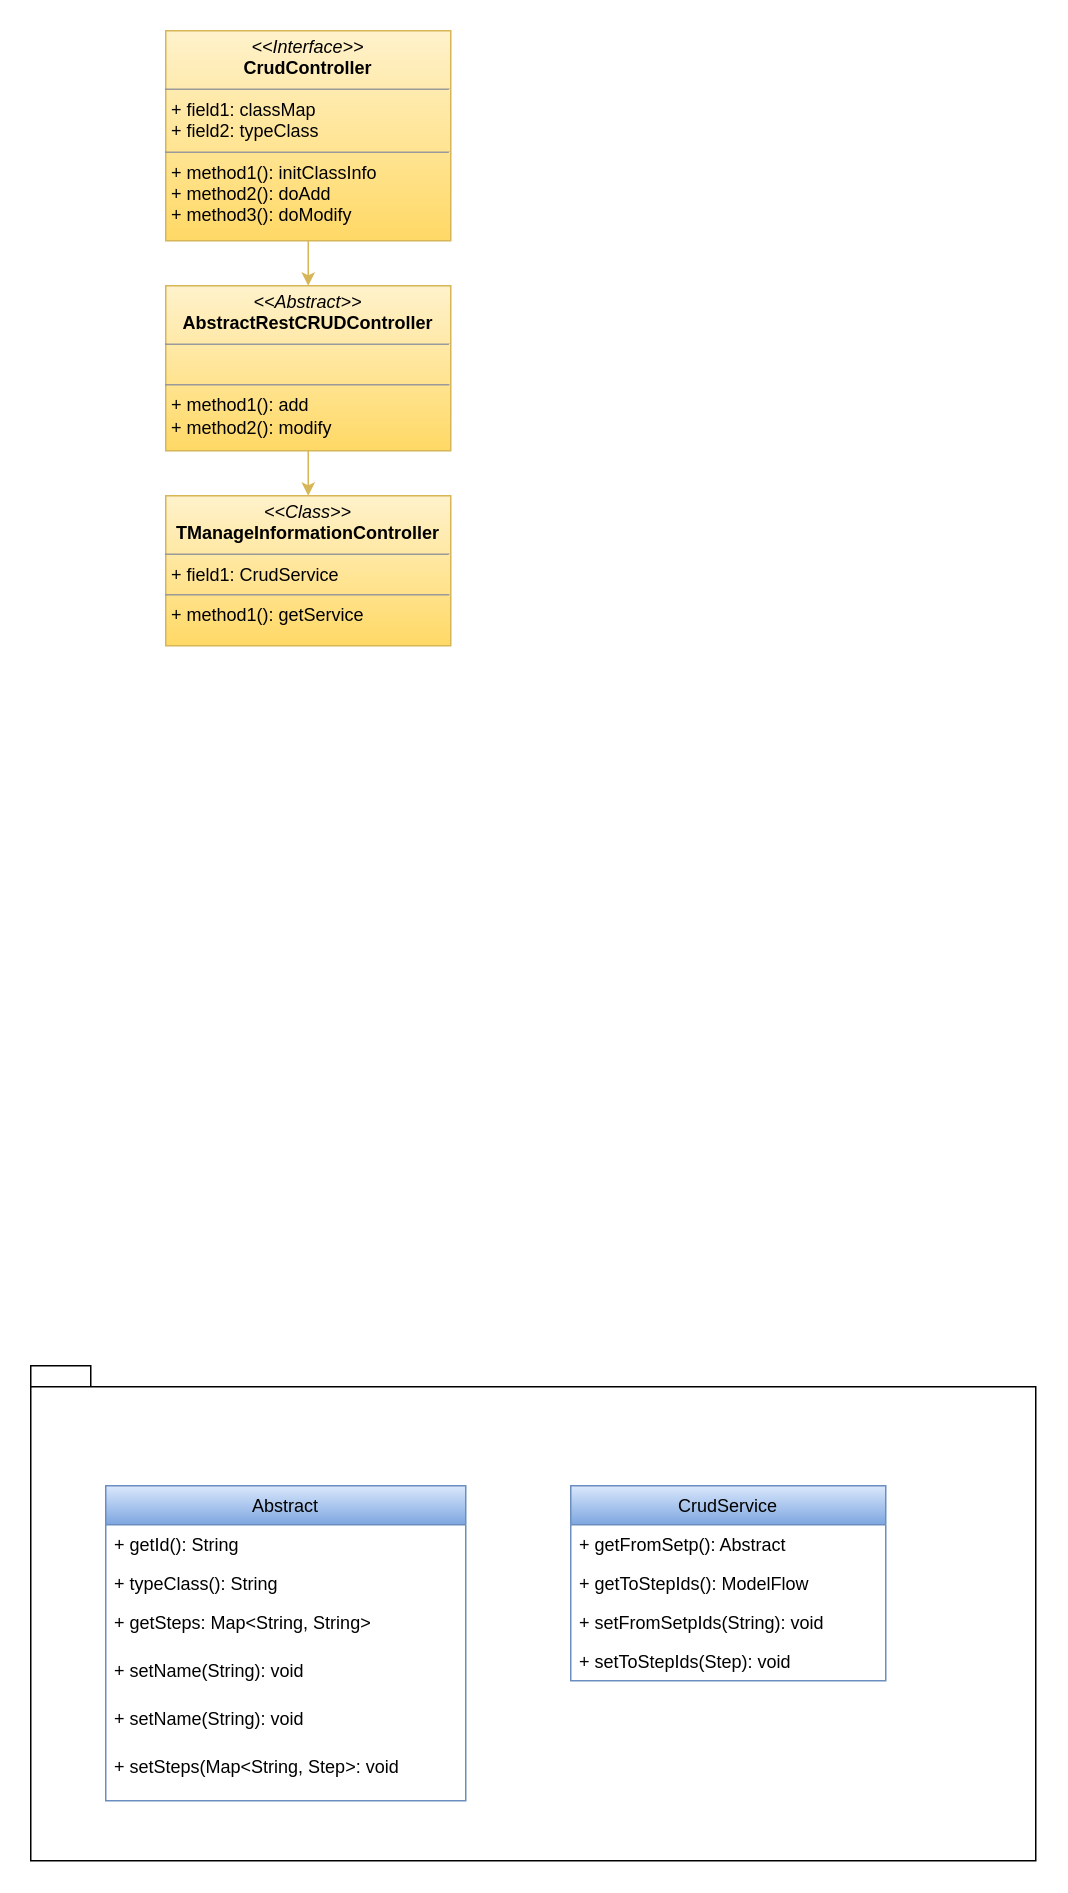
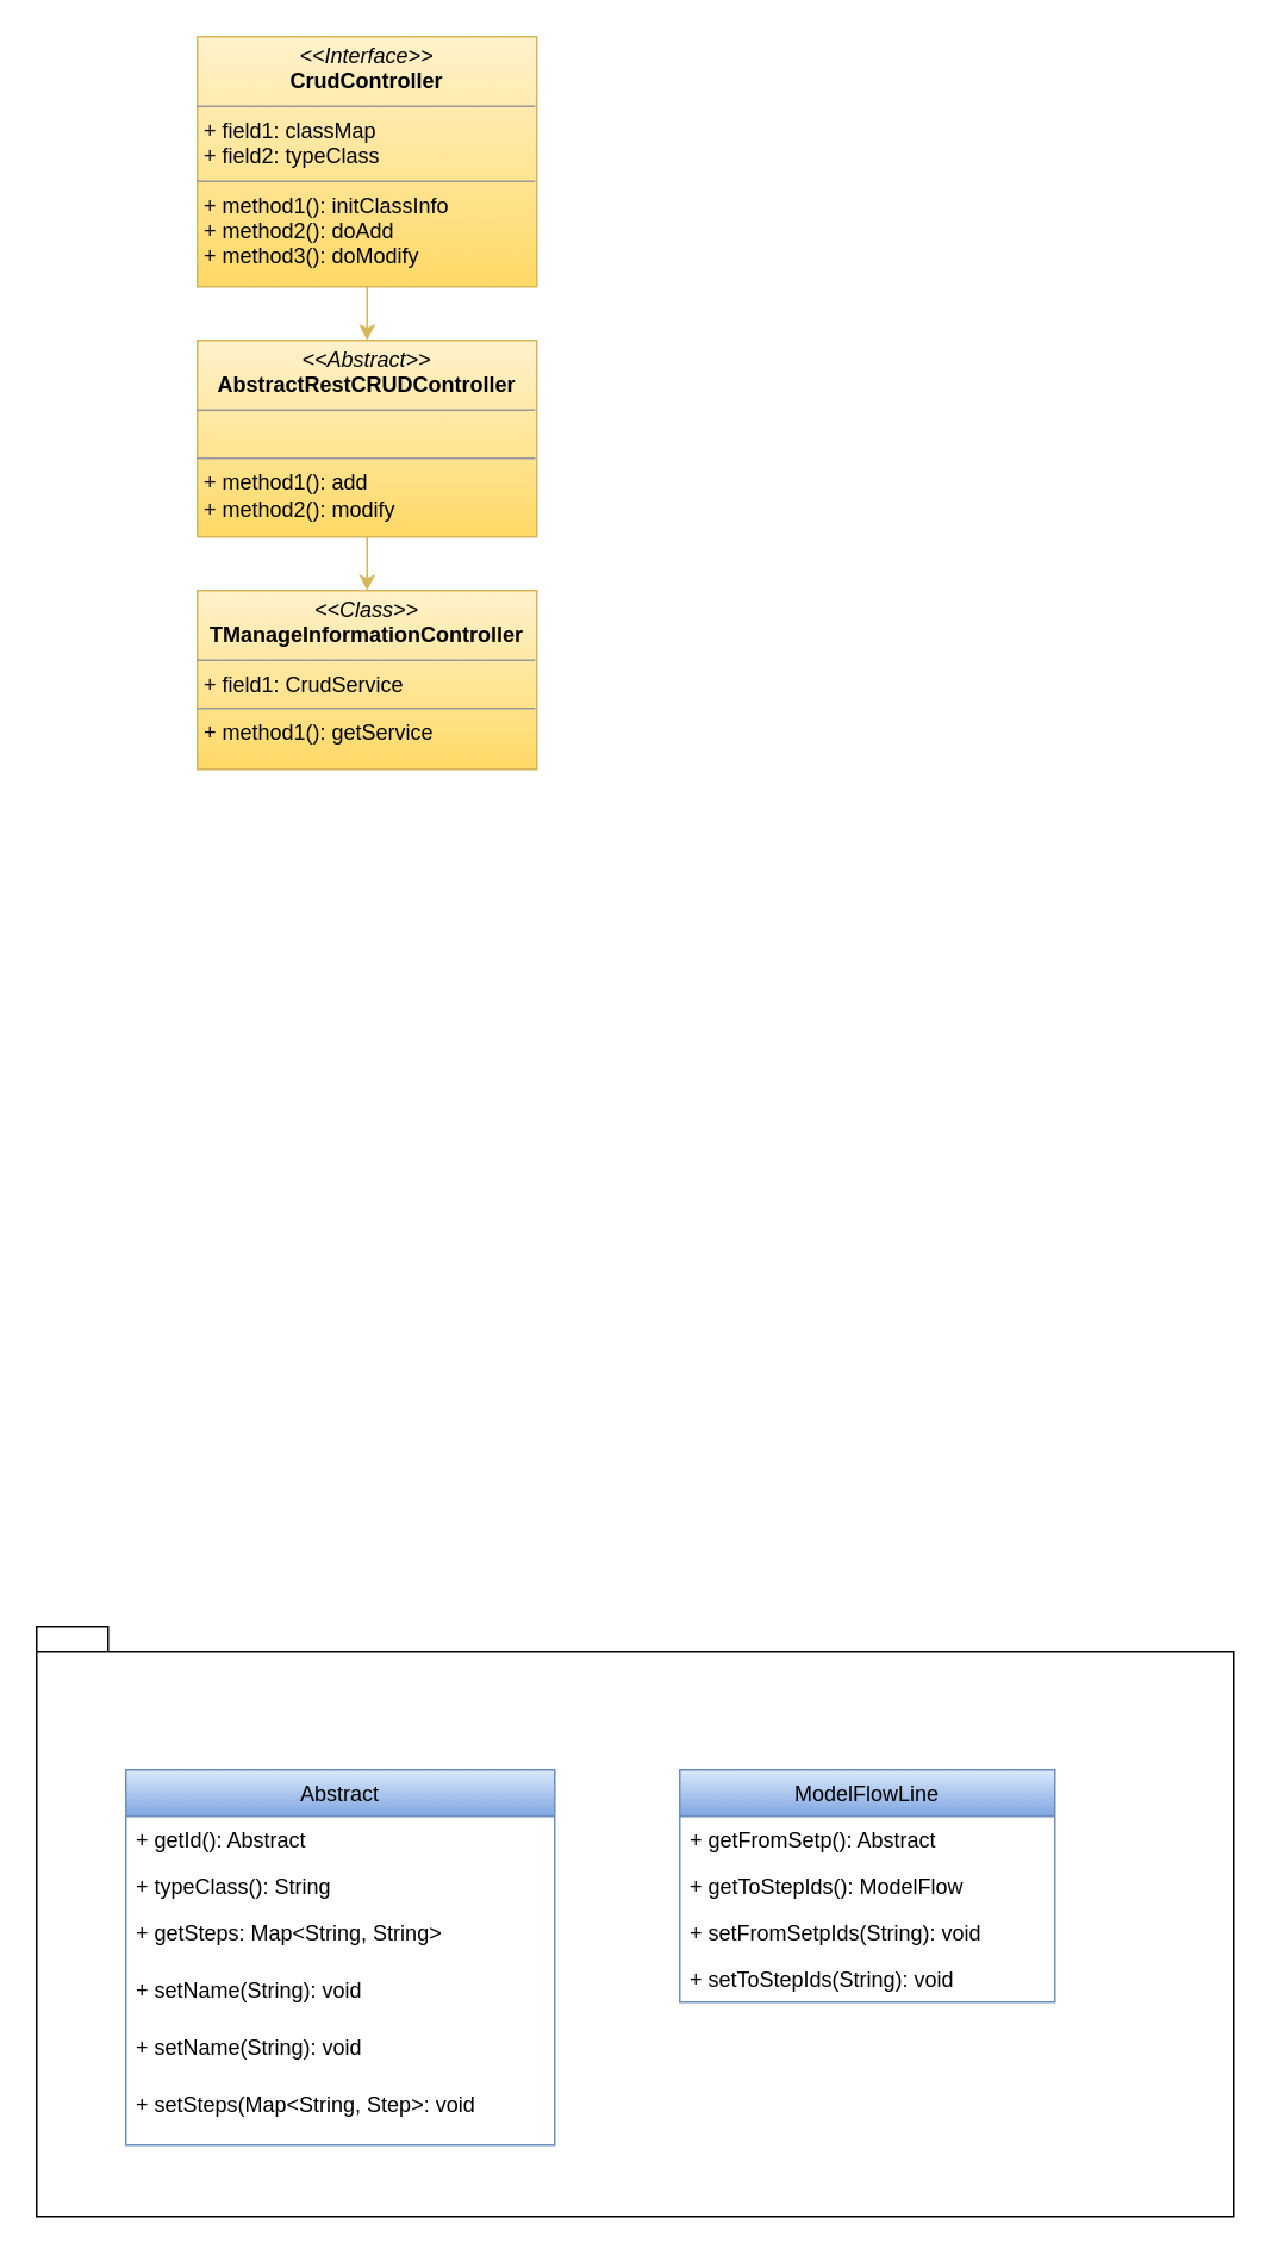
  <mxCell id="0" />
  <mxCell id="1" parent="0" />
  <mxCell id="2" value="" style="shape=folder;fontStyle=1;spacingTop=10;tabWidth=40;tabHeight=14;tabPosition=left;html=1;" vertex="1" parent="1"><mxGeometry x="20" y="910" width="670" height="330" as="geometry" /></mxCell>
  <mxCell id="3" value="" style="edgeStyle=orthogonalEdgeStyle;rounded=0;orthogonalLoop=1;jettySize=auto;html=1;fillColor=#fff2cc;strokeColor=#d6b656;gradientColor=#ffd966;" edge="1" parent="1" source="4" target="6"><mxGeometry relative="1" as="geometry" /></mxCell>
  <mxCell id="4" value="&lt;p style=&quot;margin: 0px ; margin-top: 4px ; text-align: center&quot;&gt;&lt;i&gt;&amp;lt;&amp;lt;Interface&amp;gt;&amp;gt;&lt;/i&gt;&lt;br&gt;&lt;b&gt;CrudController&lt;/b&gt;&lt;br&gt;&lt;/p&gt;&lt;hr size=&quot;1&quot;&gt;&lt;p style=&quot;margin: 0px ; margin-left: 4px&quot;&gt;+ field1: classMap&lt;br&gt;+ field2: typeClass&lt;/p&gt;&lt;hr size=&quot;1&quot;&gt;&lt;p style=&quot;margin: 0px ; margin-left: 4px&quot;&gt;+ method1(): initClassInfo&lt;br&gt;+ method2(): doAdd&lt;/p&gt;&lt;p style=&quot;margin: 0px ; margin-left: 4px&quot;&gt;+ method3(): doModify&lt;br&gt;&lt;/p&gt;" style="verticalAlign=top;align=left;overflow=fill;fontSize=12;fontFamily=Helvetica;html=1;fillColor=#fff2cc;strokeColor=#d6b656;gradientColor=#ffd966;" vertex="1" parent="1"><mxGeometry x="110" y="20" width="190" height="140" as="geometry" /></mxCell>
  <mxCell id="5" value="" style="edgeStyle=orthogonalEdgeStyle;rounded=0;orthogonalLoop=1;jettySize=auto;html=1;fillColor=#fff2cc;strokeColor=#d6b656;gradientColor=#ffd966;" edge="1" parent="1" source="6" target="7"><mxGeometry relative="1" as="geometry" /></mxCell>
  <mxCell id="6" value="&lt;p style=&quot;margin: 0px ; margin-top: 4px ; text-align: center&quot;&gt;&lt;i&gt;&amp;lt;&amp;lt;Abstract&amp;gt;&amp;gt;&lt;/i&gt;&lt;br&gt;&lt;b&gt;AbstractRestCRUDController&lt;/b&gt;&lt;br&gt;&lt;/p&gt;&lt;hr size=&quot;1&quot;&gt;&lt;p style=&quot;margin: 0px ; margin-left: 4px&quot;&gt;&lt;br&gt;&lt;/p&gt;&lt;hr size=&quot;1&quot;&gt;&lt;p style=&quot;margin: 0px ; margin-left: 4px&quot;&gt;+ method1(): add&lt;br&gt;+ method2(): modify&lt;/p&gt;" style="verticalAlign=top;align=left;overflow=fill;fontSize=12;fontFamily=Helvetica;html=1;fillColor=#fff2cc;strokeColor=#d6b656;gradientColor=#ffd966;" vertex="1" parent="1"><mxGeometry x="110" y="190" width="190" height="110" as="geometry" /></mxCell>
  <mxCell id="7" value="&lt;p style=&quot;margin: 0px ; margin-top: 4px ; text-align: center&quot;&gt;&lt;i&gt;&amp;lt;&amp;lt;Class&amp;gt;&amp;gt;&lt;/i&gt;&lt;br&gt;&lt;b&gt;TManageInformationController&lt;/b&gt;&lt;br&gt;&lt;/p&gt;&lt;hr size=&quot;1&quot;&gt;&lt;p style=&quot;margin: 0px ; margin-left: 4px&quot;&gt;+ field1: CrudService&lt;br&gt;&lt;/p&gt;&lt;hr size=&quot;1&quot;&gt;&lt;p style=&quot;margin: 0px ; margin-left: 4px&quot;&gt;+ method1(): getService&lt;br&gt;&lt;/p&gt;" style="verticalAlign=top;align=left;overflow=fill;fontSize=12;fontFamily=Helvetica;html=1;fillColor=#fff2cc;strokeColor=#d6b656;gradientColor=#ffd966;" vertex="1" parent="1"><mxGeometry x="110" y="330" width="190" height="100" as="geometry" /></mxCell>
  <mxCell id="8" value="Abstract" style="swimlane;fontStyle=0;childLayout=stackLayout;horizontal=1;startSize=26;fillColor=#dae8fc;horizontalStack=0;resizeParent=1;resizeParentMax=0;resizeLast=0;collapsible=1;marginBottom=0;gradientColor=#7ea6e0;strokeColor=#6c8ebf;" vertex="1" parent="1"><mxGeometry x="70" y="990" width="240" height="210" as="geometry" /></mxCell>
- <mxCell id="9" value="+ getId(): String" style="text;strokeColor=none;fillColor=none;align=left;verticalAlign=top;spacingLeft=4;spacingRight=4;overflow=hidden;rotatable=0;points=[[0,0.5],[1,0.5]];portConstraint=eastwest;" vertex="1" parent="8"><mxGeometry y="26" width="240" height="26" as="geometry" /></mxCell>
+ <mxCell id="9" value="+ getId(): Abstract" style="text;strokeColor=none;fillColor=none;align=left;verticalAlign=top;spacingLeft=4;spacingRight=4;overflow=hidden;rotatable=0;points=[[0,0.5],[1,0.5]];portConstraint=eastwest;" vertex="1" parent="8"><mxGeometry y="26" width="240" height="26" as="geometry" /></mxCell>
  <mxCell id="10" value="+ typeClass(): String" style="text;strokeColor=none;fillColor=none;align=left;verticalAlign=top;spacingLeft=4;spacingRight=4;overflow=hidden;rotatable=0;points=[[0,0.5],[1,0.5]];portConstraint=eastwest;" vertex="1" parent="8"><mxGeometry y="52" width="240" height="26" as="geometry" /></mxCell>
  <mxCell id="11" value="+ getSteps: Map&lt;String, String&gt;" style="text;strokeColor=none;fillColor=none;align=left;verticalAlign=top;spacingLeft=4;spacingRight=4;overflow=hidden;rotatable=0;points=[[0,0.5],[1,0.5]];portConstraint=eastwest;" vertex="1" parent="8"><mxGeometry y="78" width="240" height="32" as="geometry" /></mxCell>
  <mxCell id="12" value="+ setName(String): void" style="text;strokeColor=none;fillColor=none;align=left;verticalAlign=top;spacingLeft=4;spacingRight=4;overflow=hidden;rotatable=0;points=[[0,0.5],[1,0.5]];portConstraint=eastwest;" vertex="1" parent="8"><mxGeometry y="110" width="240" height="32" as="geometry" /></mxCell>
  <mxCell id="13" value="+ setName(String): void" style="text;strokeColor=none;fillColor=none;align=left;verticalAlign=top;spacingLeft=4;spacingRight=4;overflow=hidden;rotatable=0;points=[[0,0.5],[1,0.5]];portConstraint=eastwest;" vertex="1" parent="8"><mxGeometry y="142" width="240" height="32" as="geometry" /></mxCell>
  <mxCell id="14" value="+ setSteps(Map&lt;String, Step&gt;: void" style="text;strokeColor=none;fillColor=none;align=left;verticalAlign=top;spacingLeft=4;spacingRight=4;overflow=hidden;rotatable=0;points=[[0,0.5],[1,0.5]];portConstraint=eastwest;" vertex="1" parent="8"><mxGeometry y="174" width="240" height="36" as="geometry" /></mxCell>
- <mxCell id="15" value="CrudService" style="swimlane;fontStyle=0;childLayout=stackLayout;horizontal=1;startSize=26;fillColor=#dae8fc;horizontalStack=0;resizeParent=1;resizeParentMax=0;resizeLast=0;collapsible=1;marginBottom=0;gradientColor=#7ea6e0;strokeColor=#6c8ebf;" vertex="1" parent="1"><mxGeometry x="380" y="990" width="210" height="130" as="geometry" /></mxCell>
+ <mxCell id="15" value="ModelFlowLine" style="swimlane;fontStyle=0;childLayout=stackLayout;horizontal=1;startSize=26;fillColor=#dae8fc;horizontalStack=0;resizeParent=1;resizeParentMax=0;resizeLast=0;collapsible=1;marginBottom=0;gradientColor=#7ea6e0;strokeColor=#6c8ebf;" vertex="1" parent="1"><mxGeometry x="380" y="990" width="210" height="130" as="geometry" /></mxCell>
  <mxCell id="16" value="+ getFromSetp(): Abstract&#10;" style="text;strokeColor=none;fillColor=none;align=left;verticalAlign=top;spacingLeft=4;spacingRight=4;overflow=hidden;rotatable=0;points=[[0,0.5],[1,0.5]];portConstraint=eastwest;" vertex="1" parent="15"><mxGeometry y="26" width="210" height="26" as="geometry" /></mxCell>
  <mxCell id="17" value="+ getToStepIds(): ModelFlow" style="text;strokeColor=none;fillColor=none;align=left;verticalAlign=top;spacingLeft=4;spacingRight=4;overflow=hidden;rotatable=0;points=[[0,0.5],[1,0.5]];portConstraint=eastwest;" vertex="1" parent="15"><mxGeometry y="52" width="210" height="26" as="geometry" /></mxCell>
  <mxCell id="18" value="+ setFromSetpIds(String): void" style="text;strokeColor=none;fillColor=none;align=left;verticalAlign=top;spacingLeft=4;spacingRight=4;overflow=hidden;rotatable=0;points=[[0,0.5],[1,0.5]];portConstraint=eastwest;" vertex="1" parent="15"><mxGeometry y="78" width="210" height="26" as="geometry" /></mxCell>
- <mxCell id="19" value="+ setToStepIds(Step): void" style="text;strokeColor=none;fillColor=none;align=left;verticalAlign=top;spacingLeft=4;spacingRight=4;overflow=hidden;rotatable=0;points=[[0,0.5],[1,0.5]];portConstraint=eastwest;" vertex="1" parent="15"><mxGeometry y="104" width="210" height="26" as="geometry" /></mxCell>
+ <mxCell id="19" value="+ setToStepIds(String): void" style="text;strokeColor=none;fillColor=none;align=left;verticalAlign=top;spacingLeft=4;spacingRight=4;overflow=hidden;rotatable=0;points=[[0,0.5],[1,0.5]];portConstraint=eastwest;" vertex="1" parent="15"><mxGeometry y="104" width="210" height="26" as="geometry" /></mxCell>
